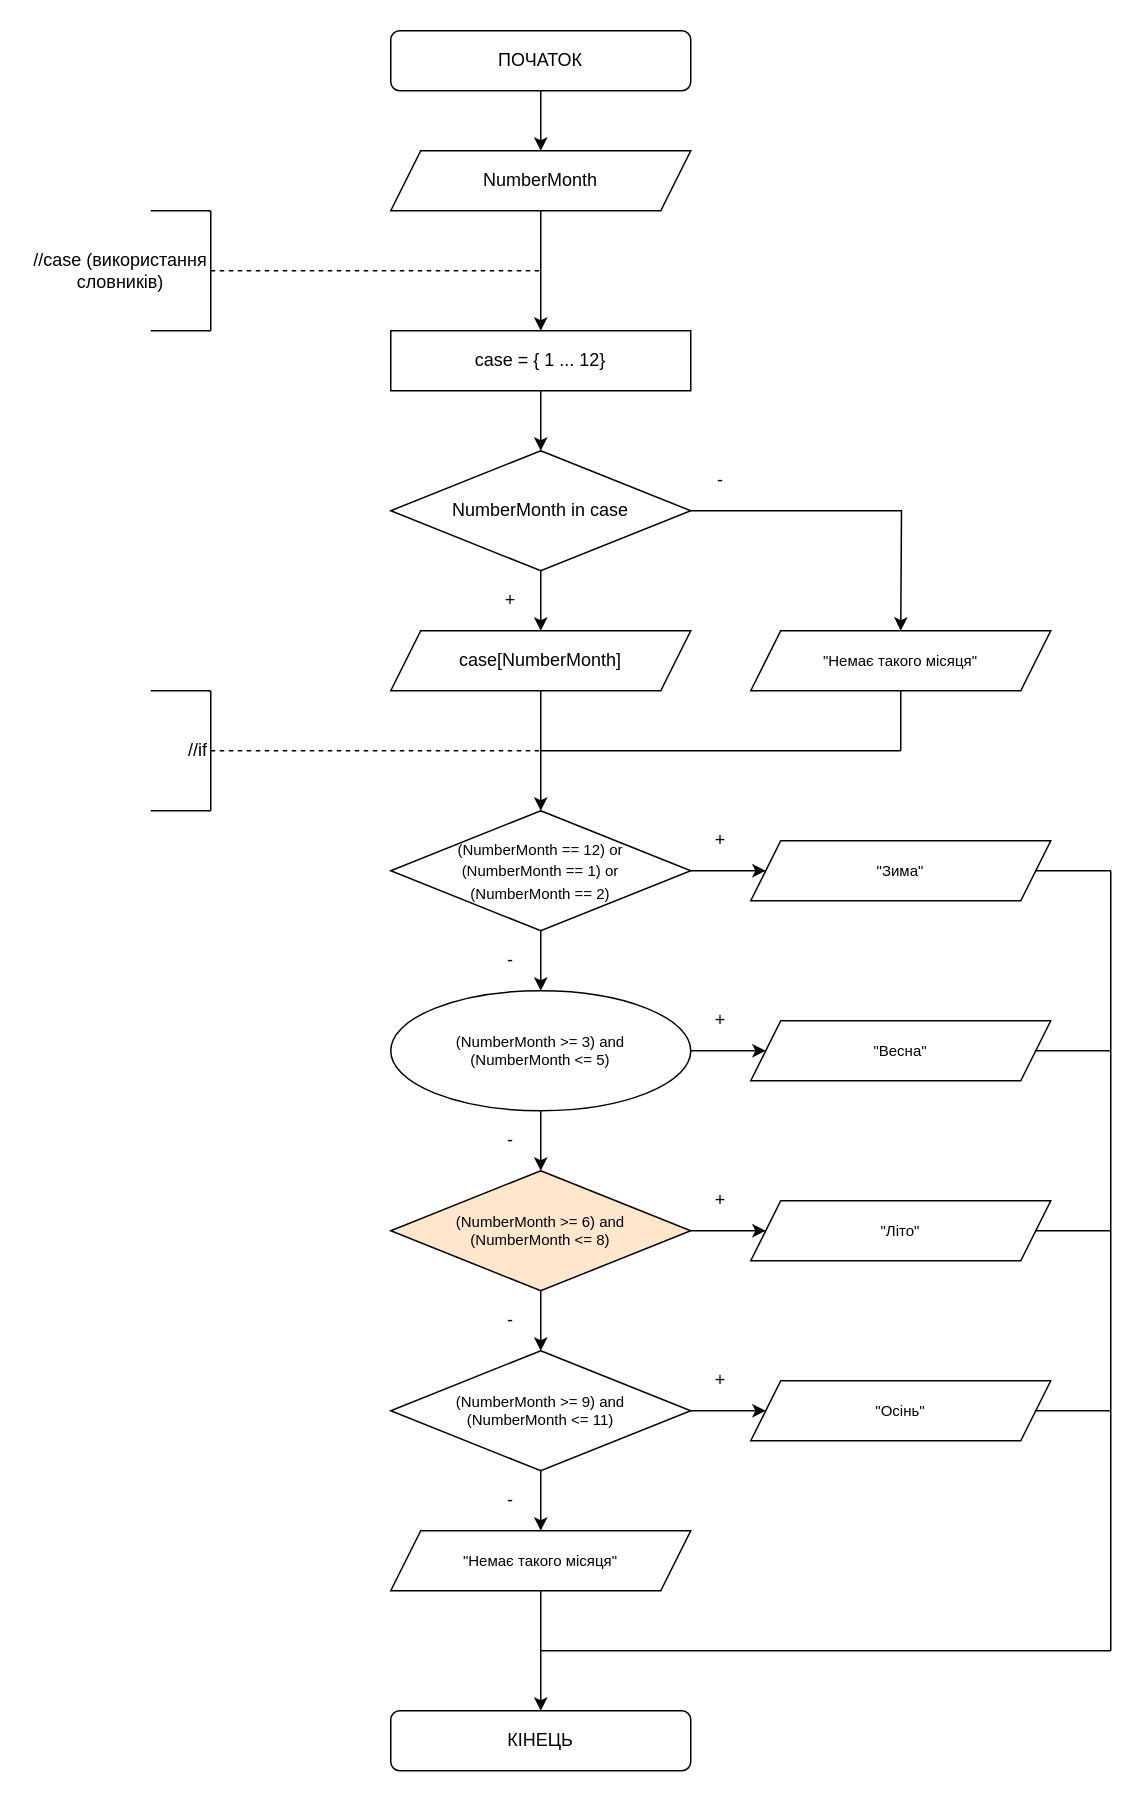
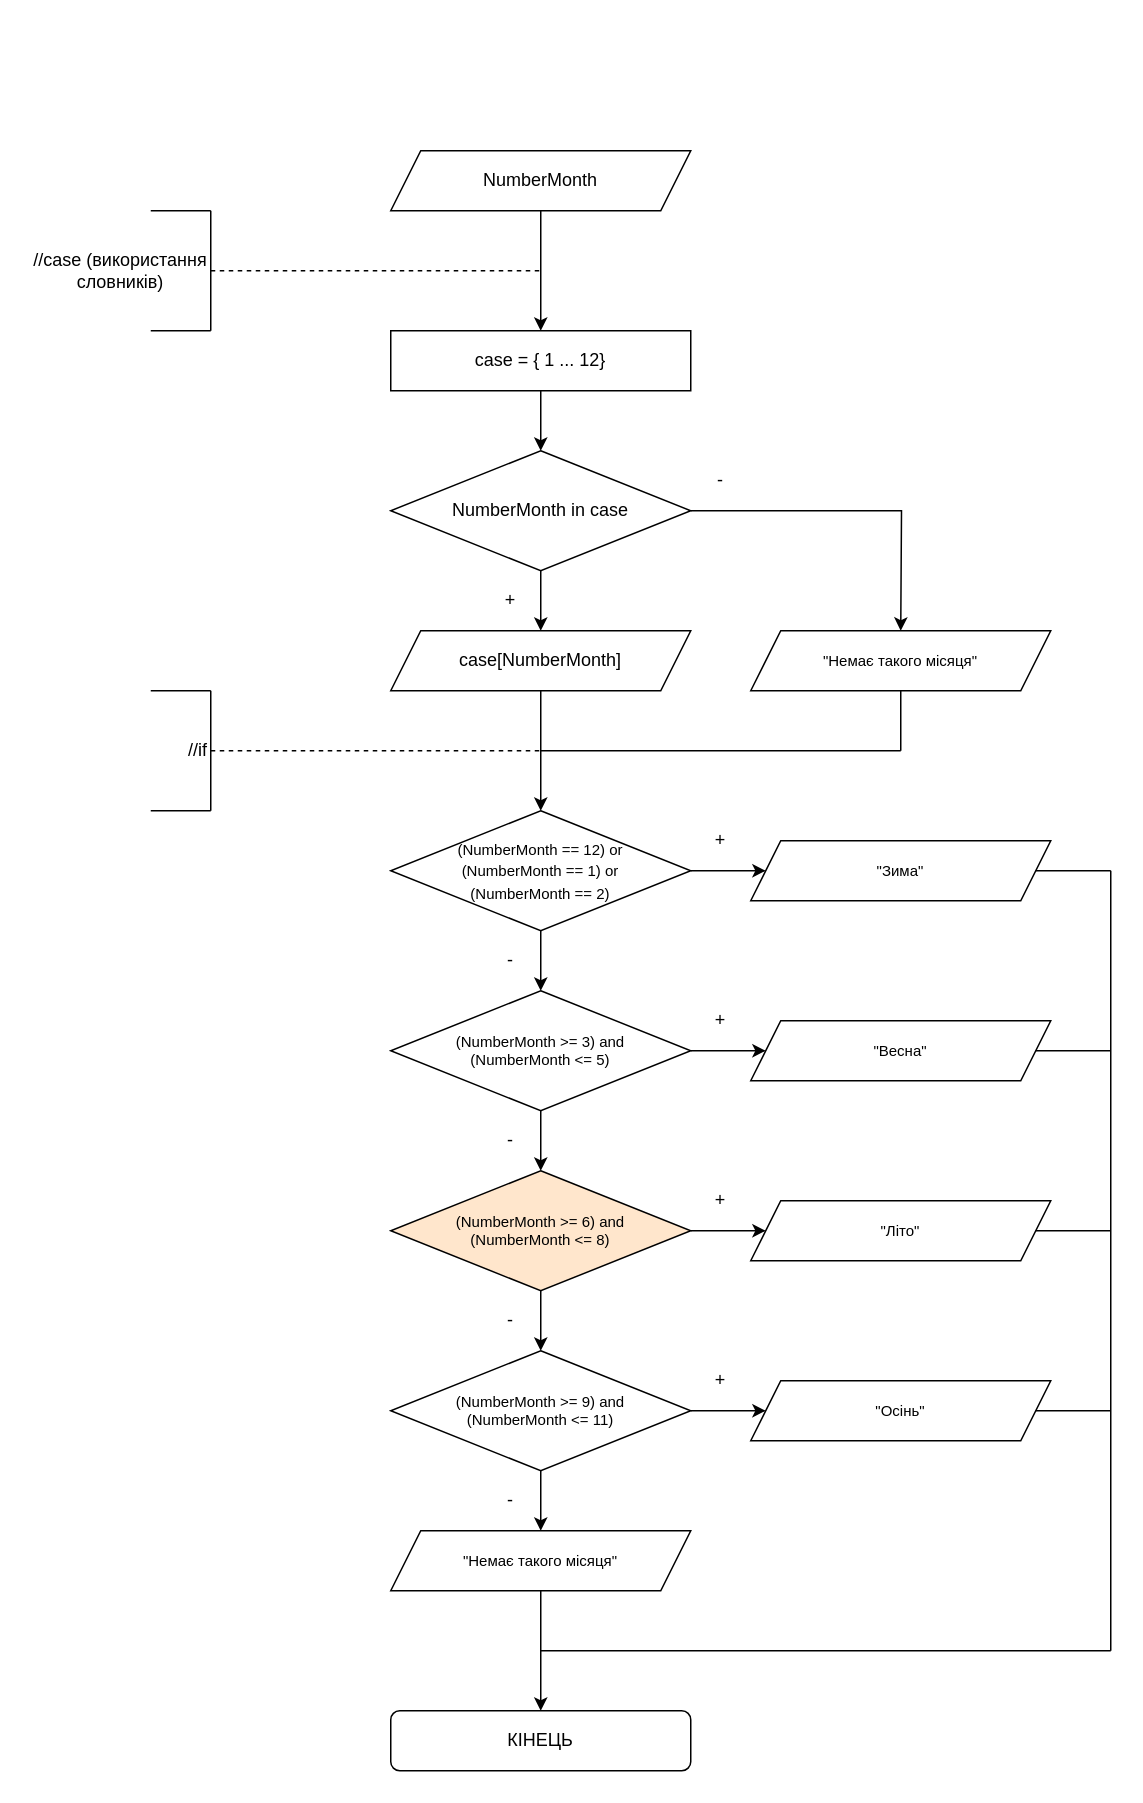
  <mxCell id="0" />
  <mxCell id="1" parent="0" />
- <mxCell id="2" value="" style="edgeStyle=orthogonalEdgeStyle;rounded=0;orthogonalLoop=1;jettySize=auto;html=1;" parent="1" source="3" target="8" edge="1"><mxGeometry relative="1" as="geometry" /></mxCell>
- <mxCell id="3" value="ПОЧАТОК" style="rounded=1;whiteSpace=wrap;html=1;" parent="1" vertex="1"><mxGeometry x="260" width="200" height="40" as="geometry" y="20" /></mxCell>
  <mxCell id="4" value="КІНЕЦЬ" style="rounded=1;whiteSpace=wrap;html=1;" parent="1" vertex="1"><mxGeometry x="260" y="1140" width="200" height="40" as="geometry" /></mxCell>
  <mxCell id="5" value="" style="edgeStyle=orthogonalEdgeStyle;rounded=0;orthogonalLoop=1;jettySize=auto;html=1;" parent="1" source="6" target="11" edge="1"><mxGeometry relative="1" as="geometry" /></mxCell>
  <mxCell id="6" value="case = { 1 ... 12}" style="rounded=0;whiteSpace=wrap;html=1;" parent="1" vertex="1"><mxGeometry x="260" y="220" width="200" height="40" as="geometry" /></mxCell>
  <mxCell id="7" value="" style="edgeStyle=orthogonalEdgeStyle;rounded=0;orthogonalLoop=1;jettySize=auto;html=1;" parent="1" source="8" target="6" edge="1"><mxGeometry relative="1" as="geometry" /></mxCell>
  <mxCell id="8" value="NumberMonth" style="shape=parallelogram;perimeter=parallelogramPerimeter;whiteSpace=wrap;html=1;fixedSize=1;" parent="1" vertex="1"><mxGeometry x="260" y="100" width="200" height="40" as="geometry" /></mxCell>
  <mxCell id="9" value="" style="edgeStyle=orthogonalEdgeStyle;rounded=0;orthogonalLoop=1;jettySize=auto;html=1;" parent="1" source="11" target="13" edge="1"><mxGeometry relative="1" as="geometry" /></mxCell>
  <mxCell id="10" value="" style="edgeStyle=orthogonalEdgeStyle;rounded=0;orthogonalLoop=1;jettySize=auto;html=1;" parent="1" source="11" edge="1"><mxGeometry relative="1" as="geometry"><mxPoint x="600" y="420" as="targetPoint" /></mxGeometry></mxCell>
  <mxCell id="11" value="NumberMonth in case" style="rhombus;whiteSpace=wrap;html=1;" parent="1" vertex="1"><mxGeometry x="260" y="300" width="200" height="80" as="geometry" /></mxCell>
  <mxCell id="12" value="" style="edgeStyle=orthogonalEdgeStyle;rounded=0;orthogonalLoop=1;jettySize=auto;html=1;" parent="1" source="13" target="18" edge="1"><mxGeometry relative="1" as="geometry" /></mxCell>
  <mxCell id="13" value="case[NumberMonth]" style="shape=parallelogram;perimeter=parallelogramPerimeter;whiteSpace=wrap;html=1;fixedSize=1;" parent="1" vertex="1"><mxGeometry x="260" y="420" width="200" height="40" as="geometry" /></mxCell>
  <mxCell id="14" value="+" style="text;html=1;strokeColor=none;fillColor=none;align=center;verticalAlign=middle;whiteSpace=wrap;rounded=0;" parent="1" vertex="1"><mxGeometry x="320" y="380" width="40" height="40" as="geometry" /></mxCell>
  <mxCell id="15" value="-" style="text;html=1;strokeColor=none;fillColor=none;align=center;verticalAlign=middle;whiteSpace=wrap;rounded=0;" parent="1" vertex="1"><mxGeometry x="460" y="300" width="40" height="40" as="geometry" /></mxCell>
  <mxCell id="16" value="" style="edgeStyle=orthogonalEdgeStyle;rounded=0;orthogonalLoop=1;jettySize=auto;html=1;fontSize=10;" parent="1" source="18" target="23" edge="1"><mxGeometry relative="1" as="geometry" /></mxCell>
  <mxCell id="17" value="" style="edgeStyle=orthogonalEdgeStyle;rounded=0;orthogonalLoop=1;jettySize=auto;html=1;fontSize=10;" parent="1" source="18" target="30" edge="1"><mxGeometry relative="1" as="geometry" /></mxCell>
  <mxCell id="18" value="&lt;font style=&quot;font-size: 10px&quot;&gt;(NumberMonth == 12) or &lt;br&gt;(NumberMonth == 1) or &lt;br&gt;(NumberMonth == 2)&lt;/font&gt;" style="rhombus;whiteSpace=wrap;html=1;" parent="1" vertex="1"><mxGeometry x="260" y="540" width="200" height="80" as="geometry" /></mxCell>
  <mxCell id="19" value="" style="endArrow=none;html=1;rounded=0;" parent="1" edge="1"><mxGeometry width="50" height="50" relative="1" as="geometry"><mxPoint x="360" y="500" as="sourcePoint" /><mxPoint x="600" y="500" as="targetPoint" /></mxGeometry></mxCell>
  <mxCell id="20" value="" style="endArrow=none;html=1;rounded=0;entryX=0.5;entryY=1;entryDx=0;entryDy=0;" parent="1" edge="1"><mxGeometry width="50" height="50" relative="1" as="geometry"><mxPoint x="600" y="500" as="sourcePoint" /><mxPoint x="600" y="460" as="targetPoint" /></mxGeometry></mxCell>
  <mxCell id="21" value="" style="edgeStyle=orthogonalEdgeStyle;rounded=0;orthogonalLoop=1;jettySize=auto;html=1;fontSize=10;" parent="1" source="23" target="26" edge="1"><mxGeometry relative="1" as="geometry" /></mxCell>
  <mxCell id="22" value="" style="edgeStyle=orthogonalEdgeStyle;rounded=0;orthogonalLoop=1;jettySize=auto;html=1;fontSize=10;" parent="1" source="23" target="31" edge="1"><mxGeometry relative="1" as="geometry" /></mxCell>
- <mxCell id="23" value="(NumberMonth &amp;gt;= 3) and &lt;br&gt;(NumberMonth &amp;lt;= 5)" style="ellipse;whiteSpace=wrap;html=1;fontSize=10;" parent="1" vertex="1"><mxGeometry x="260" y="660" width="200" height="80" as="geometry" /></mxCell>
+ <mxCell id="23" value="(NumberMonth &amp;gt;= 3) and &lt;br&gt;(NumberMonth &amp;lt;= 5)" style="rhombus;whiteSpace=wrap;html=1;fontSize=10;" parent="1" vertex="1"><mxGeometry x="260" y="660" width="200" height="80" as="geometry" /></mxCell>
  <mxCell id="24" value="" style="edgeStyle=orthogonalEdgeStyle;rounded=0;orthogonalLoop=1;jettySize=auto;html=1;fontSize=10;" parent="1" source="26" target="29" edge="1"><mxGeometry relative="1" as="geometry" /></mxCell>
  <mxCell id="25" value="" style="edgeStyle=orthogonalEdgeStyle;rounded=0;orthogonalLoop=1;jettySize=auto;html=1;fontSize=10;" parent="1" source="26" target="32" edge="1"><mxGeometry relative="1" as="geometry" /></mxCell>
  <mxCell id="26" value="(NumberMonth &amp;gt;= 6) and &lt;br&gt;(NumberMonth &amp;lt;= 8)" style="rhombus;whiteSpace=wrap;html=1;fontSize=10;fillColor=#ffe6cc;" parent="1" vertex="1"><mxGeometry x="260" y="780" width="200" height="80" as="geometry" /></mxCell>
  <mxCell id="27" value="" style="edgeStyle=orthogonalEdgeStyle;rounded=0;orthogonalLoop=1;jettySize=auto;html=1;fontSize=10;" parent="1" source="29" target="33" edge="1"><mxGeometry relative="1" as="geometry" /></mxCell>
  <mxCell id="28" value="" style="edgeStyle=orthogonalEdgeStyle;rounded=0;orthogonalLoop=1;jettySize=auto;html=1;fontSize=10;" parent="1" source="29" target="35" edge="1"><mxGeometry relative="1" as="geometry" /></mxCell>
  <mxCell id="29" value="(NumberMonth &amp;gt;= 9) and &lt;br&gt;(NumberMonth &amp;lt;= 11)" style="rhombus;whiteSpace=wrap;html=1;fontSize=10;" parent="1" vertex="1"><mxGeometry x="260" y="900" width="200" height="80" as="geometry" /></mxCell>
  <mxCell id="30" value="&quot;Зима&quot;" style="shape=parallelogram;perimeter=parallelogramPerimeter;whiteSpace=wrap;html=1;fixedSize=1;fontSize=10;" parent="1" vertex="1"><mxGeometry x="500" y="560" width="200" height="40" as="geometry" /></mxCell>
  <mxCell id="31" value="&quot;Весна&quot;" style="shape=parallelogram;perimeter=parallelogramPerimeter;whiteSpace=wrap;html=1;fixedSize=1;fontSize=10;" parent="1" vertex="1"><mxGeometry x="500" y="680" width="200" height="40" as="geometry" /></mxCell>
  <mxCell id="32" value="&quot;Літо&quot;" style="shape=parallelogram;perimeter=parallelogramPerimeter;whiteSpace=wrap;html=1;fixedSize=1;fontSize=10;" parent="1" vertex="1"><mxGeometry x="500" y="800" width="200" height="40" as="geometry" /></mxCell>
  <mxCell id="33" value="&quot;Осінь&quot;" style="shape=parallelogram;perimeter=parallelogramPerimeter;whiteSpace=wrap;html=1;fixedSize=1;fontSize=10;" parent="1" vertex="1"><mxGeometry x="500" y="920" width="200" height="40" as="geometry" /></mxCell>
  <mxCell id="34" value="" style="edgeStyle=orthogonalEdgeStyle;rounded=0;orthogonalLoop=1;jettySize=auto;html=1;" parent="1" source="35" target="4" edge="1"><mxGeometry relative="1" as="geometry" /></mxCell>
  <mxCell id="35" value="&quot;Немає такого місяця&quot;" style="shape=parallelogram;perimeter=parallelogramPerimeter;whiteSpace=wrap;html=1;fixedSize=1;fontSize=10;" parent="1" vertex="1"><mxGeometry x="260" y="1020" width="200" height="40" as="geometry" /></mxCell>
  <mxCell id="36" value="" style="endArrow=none;html=1;rounded=0;fontSize=10;exitX=1;exitY=0.5;exitDx=0;exitDy=0;" parent="1" source="33" edge="1"><mxGeometry width="50" height="50" relative="1" as="geometry"><mxPoint x="750" y="960" as="sourcePoint" /><mxPoint x="740" y="940" as="targetPoint" /></mxGeometry></mxCell>
  <mxCell id="37" value="" style="endArrow=none;html=1;rounded=0;fontSize=10;exitX=1;exitY=0.5;exitDx=0;exitDy=0;" parent="1" source="32" edge="1"><mxGeometry width="50" height="50" relative="1" as="geometry"><mxPoint x="700" y="950" as="sourcePoint" /><mxPoint x="740" y="820" as="targetPoint" /></mxGeometry></mxCell>
  <mxCell id="38" value="" style="endArrow=none;html=1;rounded=0;fontSize=10;exitX=1;exitY=0.5;exitDx=0;exitDy=0;" parent="1" source="31" edge="1"><mxGeometry width="50" height="50" relative="1" as="geometry"><mxPoint x="720" y="720" as="sourcePoint" /><mxPoint x="740" y="700" as="targetPoint" /></mxGeometry></mxCell>
  <mxCell id="39" value="" style="endArrow=none;html=1;rounded=0;fontSize=10;exitX=1;exitY=0.5;exitDx=0;exitDy=0;" parent="1" source="30" edge="1"><mxGeometry width="50" height="50" relative="1" as="geometry"><mxPoint x="810" y="600" as="sourcePoint" /><mxPoint x="740" y="580" as="targetPoint" /></mxGeometry></mxCell>
  <mxCell id="40" value="" style="endArrow=none;html=1;rounded=0;fontSize=10;" parent="1" edge="1"><mxGeometry width="50" height="50" relative="1" as="geometry"><mxPoint x="740" y="580" as="sourcePoint" /><mxPoint x="740" y="1100" as="targetPoint" /></mxGeometry></mxCell>
  <mxCell id="41" value="" style="endArrow=none;html=1;rounded=0;fontSize=10;" parent="1" edge="1"><mxGeometry width="50" height="50" relative="1" as="geometry"><mxPoint x="360" y="1100" as="sourcePoint" /><mxPoint x="740" y="1100" as="targetPoint" /></mxGeometry></mxCell>
  <mxCell id="42" value="+" style="text;html=1;strokeColor=none;fillColor=none;align=center;verticalAlign=middle;whiteSpace=wrap;rounded=0;" parent="1" vertex="1"><mxGeometry x="460" y="540" width="40" height="40" as="geometry" /></mxCell>
  <mxCell id="43" value="+" style="text;html=1;strokeColor=none;fillColor=none;align=center;verticalAlign=middle;whiteSpace=wrap;rounded=0;" parent="1" vertex="1"><mxGeometry x="460" y="660" width="40" height="40" as="geometry" /></mxCell>
  <mxCell id="44" value="+" style="text;html=1;strokeColor=none;fillColor=none;align=center;verticalAlign=middle;whiteSpace=wrap;rounded=0;" parent="1" vertex="1"><mxGeometry x="460" y="780" width="40" height="40" as="geometry" /></mxCell>
  <mxCell id="45" value="+" style="text;html=1;strokeColor=none;fillColor=none;align=center;verticalAlign=middle;whiteSpace=wrap;rounded=0;" parent="1" vertex="1"><mxGeometry x="460" y="900" width="40" height="40" as="geometry" /></mxCell>
  <mxCell id="46" value="-" style="text;html=1;strokeColor=none;fillColor=none;align=center;verticalAlign=middle;whiteSpace=wrap;rounded=0;" parent="1" vertex="1"><mxGeometry x="320" y="620" width="40" height="40" as="geometry" /></mxCell>
  <mxCell id="47" value="-" style="text;html=1;strokeColor=none;fillColor=none;align=center;verticalAlign=middle;whiteSpace=wrap;rounded=0;" parent="1" vertex="1"><mxGeometry x="320" y="740" width="40" height="40" as="geometry" /></mxCell>
  <mxCell id="48" value="-" style="text;html=1;strokeColor=none;fillColor=none;align=center;verticalAlign=middle;whiteSpace=wrap;rounded=0;" parent="1" vertex="1"><mxGeometry x="320" y="860" width="40" height="40" as="geometry" /></mxCell>
  <mxCell id="49" value="-" style="text;html=1;strokeColor=none;fillColor=none;align=center;verticalAlign=middle;whiteSpace=wrap;rounded=0;" parent="1" vertex="1"><mxGeometry x="320" y="980" width="40" height="40" as="geometry" /></mxCell>
  <mxCell id="50" value="&quot;Немає такого місяця&quot;" style="shape=parallelogram;perimeter=parallelogramPerimeter;whiteSpace=wrap;html=1;fixedSize=1;fontSize=10;" parent="1" vertex="1"><mxGeometry x="500" y="420" width="200" height="40" as="geometry" /></mxCell>
  <mxCell id="51" value="" style="endArrow=none;dashed=1;html=1;rounded=0;" parent="1" edge="1"><mxGeometry width="50" height="50" relative="1" as="geometry"><mxPoint x="140" y="180" as="sourcePoint" /><mxPoint x="360" y="180" as="targetPoint" /></mxGeometry></mxCell>
  <mxCell id="52" value="" style="endArrow=none;html=1;rounded=0;" parent="1" edge="1"><mxGeometry width="50" height="50" relative="1" as="geometry"><mxPoint x="140" y="220" as="sourcePoint" /><mxPoint x="140" y="140" as="targetPoint" /></mxGeometry></mxCell>
  <mxCell id="53" value="" style="endArrow=none;html=1;rounded=0;" parent="1" edge="1"><mxGeometry width="50" height="50" relative="1" as="geometry"><mxPoint x="100" y="140" as="sourcePoint" /><mxPoint x="140" y="140" as="targetPoint" /></mxGeometry></mxCell>
  <mxCell id="54" value="" style="endArrow=none;html=1;rounded=0;" parent="1" edge="1"><mxGeometry width="50" height="50" relative="1" as="geometry"><mxPoint x="100" y="220" as="sourcePoint" /><mxPoint x="140" y="220" as="targetPoint" /></mxGeometry></mxCell>
  <mxCell id="55" value="//case (використання словників)" style="text;html=1;strokeColor=none;fillColor=none;align=center;verticalAlign=middle;whiteSpace=wrap;rounded=0;" parent="1" vertex="1"><mxGeometry x="20" y="140" width="120" height="80" as="geometry" /></mxCell>
  <mxCell id="56" value="" style="endArrow=none;dashed=1;html=1;rounded=0;" parent="1" edge="1"><mxGeometry width="50" height="50" relative="1" as="geometry"><mxPoint x="140" y="500" as="sourcePoint" /><mxPoint x="360" y="500" as="targetPoint" /></mxGeometry></mxCell>
  <mxCell id="57" value="" style="endArrow=none;html=1;rounded=0;" parent="1" edge="1"><mxGeometry width="50" height="50" relative="1" as="geometry"><mxPoint x="140" y="540" as="sourcePoint" /><mxPoint x="140" y="460" as="targetPoint" /></mxGeometry></mxCell>
  <mxCell id="58" value="" style="endArrow=none;html=1;rounded=0;" parent="1" edge="1"><mxGeometry width="50" height="50" relative="1" as="geometry"><mxPoint x="100" y="460" as="sourcePoint" /><mxPoint x="140" y="460" as="targetPoint" /></mxGeometry></mxCell>
  <mxCell id="59" value="" style="endArrow=none;html=1;rounded=0;" parent="1" edge="1"><mxGeometry width="50" height="50" relative="1" as="geometry"><mxPoint x="100" y="540" as="sourcePoint" /><mxPoint x="140" y="540" as="targetPoint" /></mxGeometry></mxCell>
  <mxCell id="60" value="//if" style="text;html=1;strokeColor=none;fillColor=none;align=right;verticalAlign=middle;whiteSpace=wrap;rounded=0;" parent="1" vertex="1"><mxGeometry x="20" y="460" width="120" height="80" as="geometry" /></mxCell>
